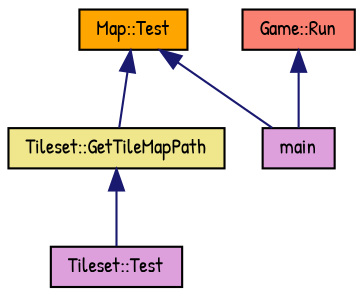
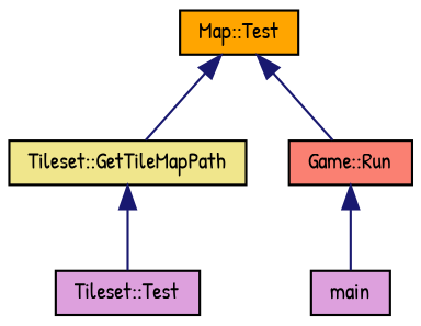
  digraph {
    fontname="Patrick Hand"
    rankdir=TB
    node [color=black fillcolor=plum fontname="Patrick Hand" fontsize=10 shape=record style=filled]
    edge [color=midnightblue dir=back fontname="Patrick Hand" fontsize=10 labelfontname=Helvetica labelfontsize=10 style=solid]
    n1 [fillcolor=khaki fontcolor=black height=0.2 label="Tileset::GetTileMapPath" width=0.4]
    n2 [height=0.2 label="Tileset::Test" width=0.4]
    n3 [fillcolor=orange height=0.2 label="Map::Test" width=0.4]
    n4 [fillcolor=salmon height=0.2 label="Game::Run" width=0.4]
    n5 [height=0.2 label=main width=0.4]
    n1 -> n2
    n3 -> n1
-   n3 -> n5
+   n3 -> n4
    n4 -> n5
  }
